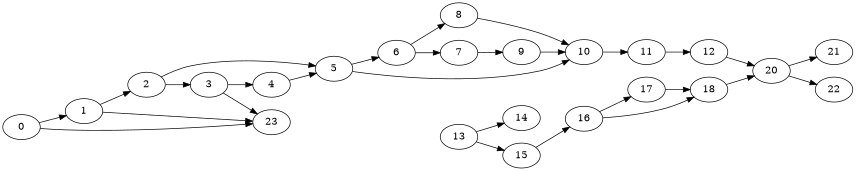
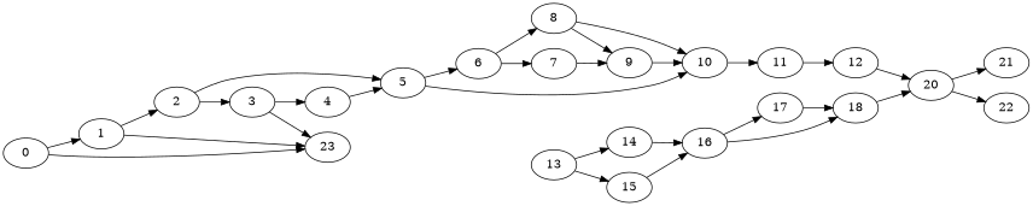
  digraph {
    rankdir=LR
    0
    1
    23
    2
    3
    5
    4
    6
    10
    7
    8
    11
    9
    12
    20
    13
    14
    15
    21
    22
    16
    17
    18
    0 -> 1
    0 -> 23
    1 -> 23
    1 -> 2
    2 -> 3
    2 -> 5
    3 -> 23
    3 -> 4
    5 -> 6
    5 -> 10
    4 -> 5
    6 -> 7
    6 -> 8
    10 -> 11
    7 -> 9
    8 -> 10
+   8 -> 9
    11 -> 12
    9 -> 10
    12 -> 20
    20 -> 21
    20 -> 22
    13 -> 14
    13 -> 15
+   14 -> 16
    15 -> 16
    16 -> 17
    16 -> 18
    17 -> 18
    18 -> 20
  }
